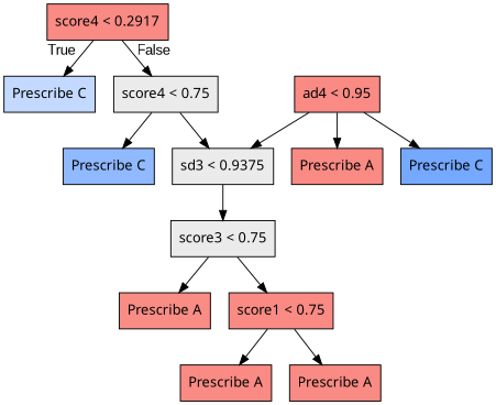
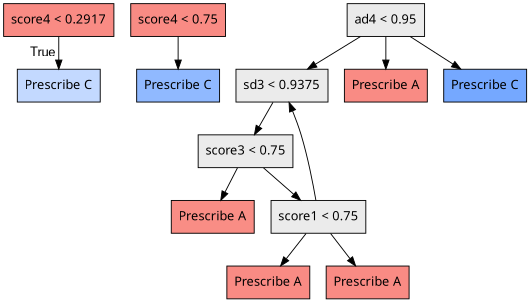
  digraph {
    node [fillcolor="#EBEBEB" fontname="bold arial" shape=box style=filled color=black]
    n1 [fillcolor="#F8766Dd7" label="score4 &lt; 0.2917" color=""]
    n2 [fillcolor="#619CFF60" label="Prescribe C"]
-   n3 [label="score4 &lt; 0.75" color=""]
+   n3 [fillcolor="#F8766Dd7" label="score4 &lt; 0.75" color=""]
    n4 [fillcolor="#619CFFb3" label="Prescribe C"]
    n5 [label="sd3 &lt; 0.9375" color=""]
    n6 [label="score3 &lt; 0.75" color=""]
    n7 [fillcolor="#F8766Dd4" label="Prescribe A"]
-   n8 [fillcolor="#F8766Dd7" label="score1 &lt; 0.75" color=""]
-   n9 [fillcolor="#F8766Dd7" label="ad4 &lt; 0.95" color=""]
+   n8 [label="score1 &lt; 0.75" color=""]
+   n9 [label="ad4 &lt; 0.95" color=""]
    n10 [fillcolor="#F8766Dd7" label="Prescribe A"]
    n11 [fillcolor="#619CFFdf" label="Prescribe C"]
    n12 [fillcolor="#F8766Dd7" label="Prescribe A"]
    n13 [fillcolor="#F8766Dd7" label="Prescribe A"]
    n1 -> n2 [fontname=arial headlabel=True labelangle=45 labeldistance=2.5]
-   n1 -> n3 [fontname=arial headlabel=False labelangle=-45 labeldistance=2.5]
    n3 -> n4
-   n3 -> n5
+   n8 -> n5
    n5 -> n6
    n6 -> n7
    n6 -> n8
    n8 -> n12
    n8 -> n13
    n9 -> n5
    n9 -> n10
    n9 -> n11
  }
